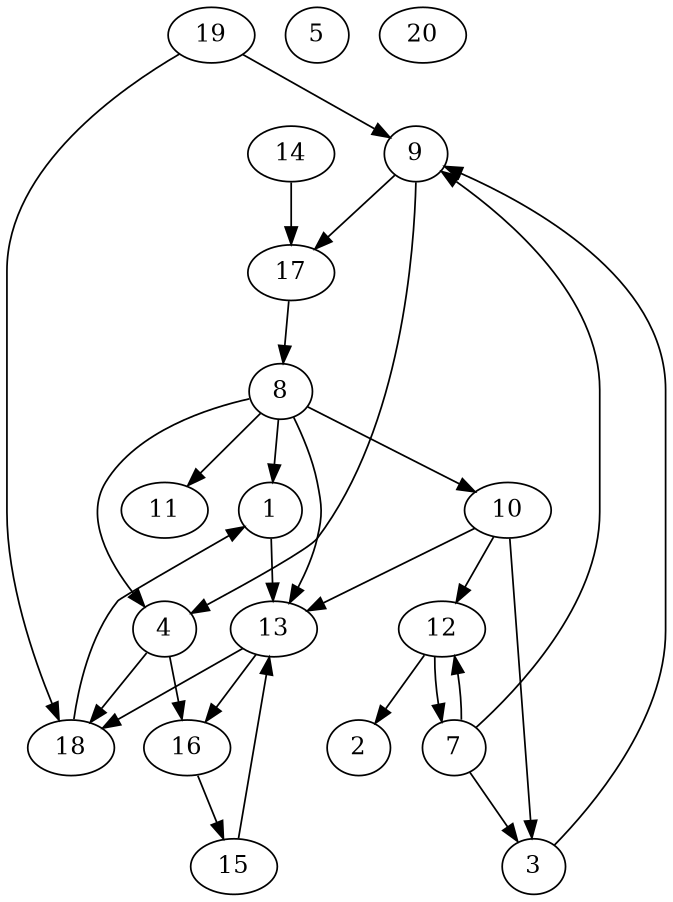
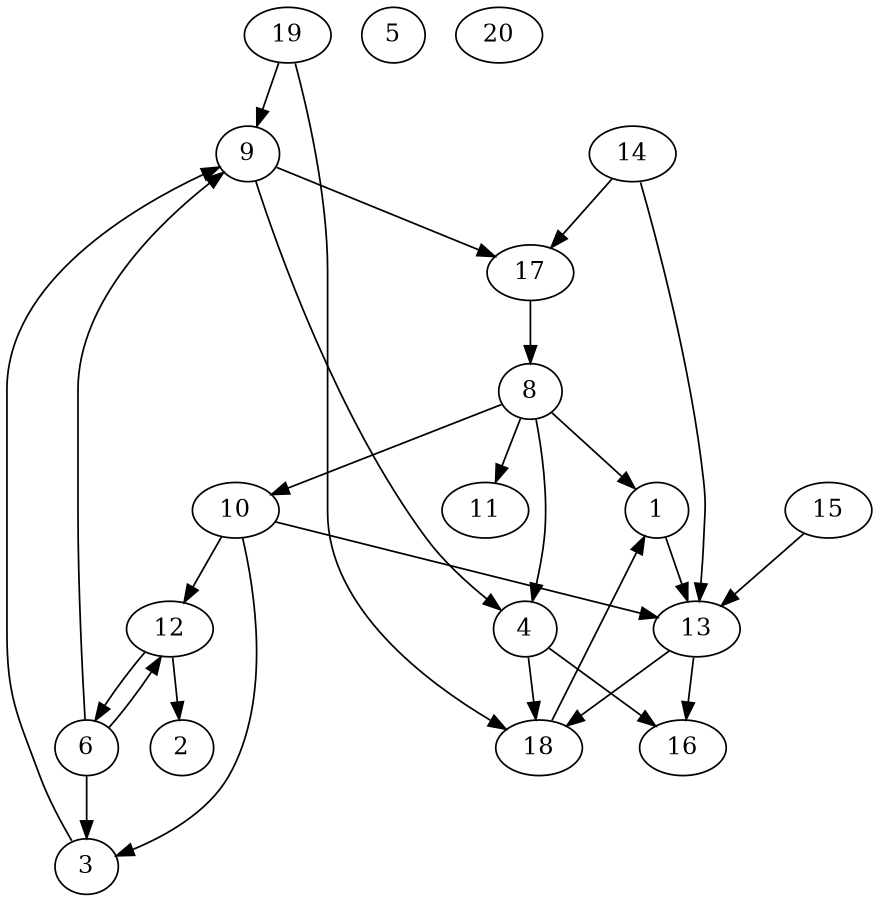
  digraph {
    splines=true
    node [shape=ellipse]
    n1 [height=0.3 label=1 width=0.3]
    n2 [height=0.3 label=13 width=0.3]
    n3 [height=0.3 label=16 width=0.3]
    n4 [height=0.3 label=18 width=0.3]
    n5 [height=0.3 label=2 width=0.3]
    n6 [height=0.3 label=3 width=0.3]
    n7 [height=0.3 label=9 width=0.3]
    n8 [height=0.3 label=4 width=0.3]
    n9 [height=0.3 label=17 width=0.3]
    n10 [height=0.3 label=15 width=0.3]
    n11 [height=0.3 label=5 width=0.3]
-   n12 [height=0.3 label=7 width=0.3]
+   n12 [height=0.3 label=6 width=0.3]
    n13 [height=0.3 label=12 width=0.3]
    n14 [height=0.3 label=8 width=0.3]
    n15 [height=0.3 label=10 width=0.3]
    n16 [height=0.3 label=11 width=0.3]
    n17 [height=0.3 label=14 width=0.3]
    n18 [height=0.3 label=19 width=0.3]
    n19 [height=0.3 label=20 width=0.3]
    n1 -> n2
    n2 -> n3
    n2 -> n4
-   n3 -> n10
    n4 -> n1
    n6 -> n7
    n7 -> n8
    n7 -> n9
    n8 -> n3
    n8 -> n4
    n9 -> n14
    n10 -> n2
    n12 -> n6
    n12 -> n7
    n12 -> n13
    n13 -> n5
    n13 -> n12
    n14 -> n1
-   n14 -> n2
+   n17 -> n2
    n14 -> n8
    n14 -> n15
    n14 -> n16
    n15 -> n2
    n15 -> n6
    n15 -> n13
    n17 -> n9
    n18 -> n4
    n18 -> n7
  }
